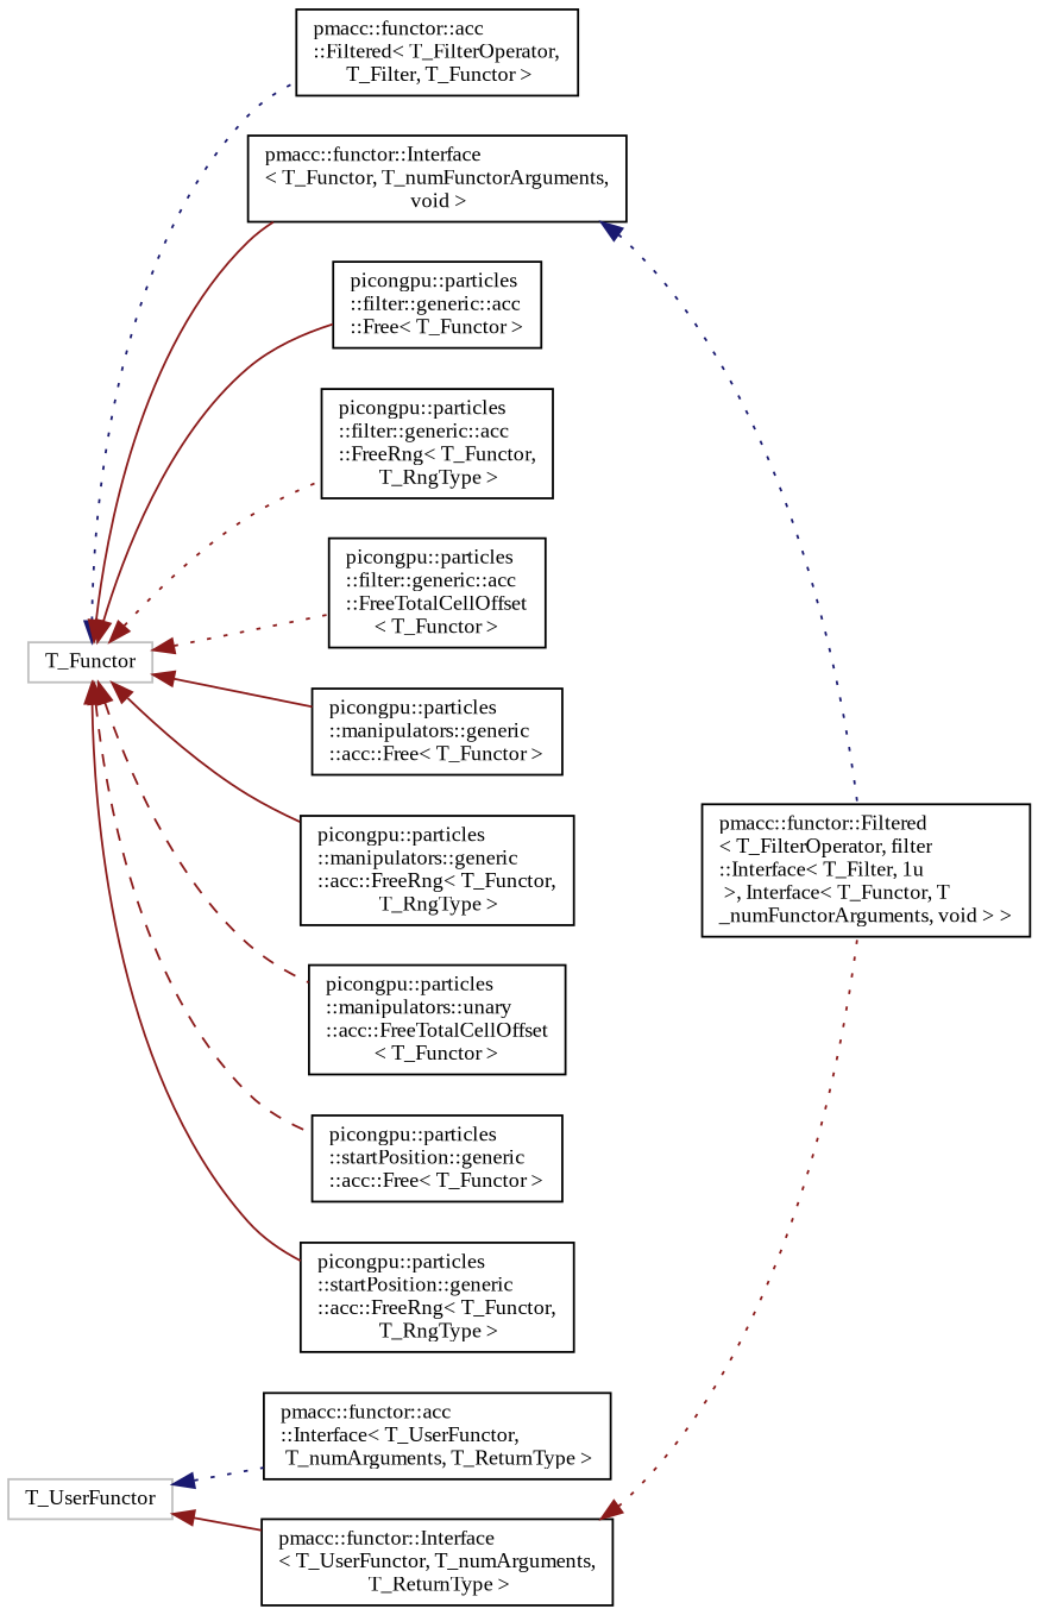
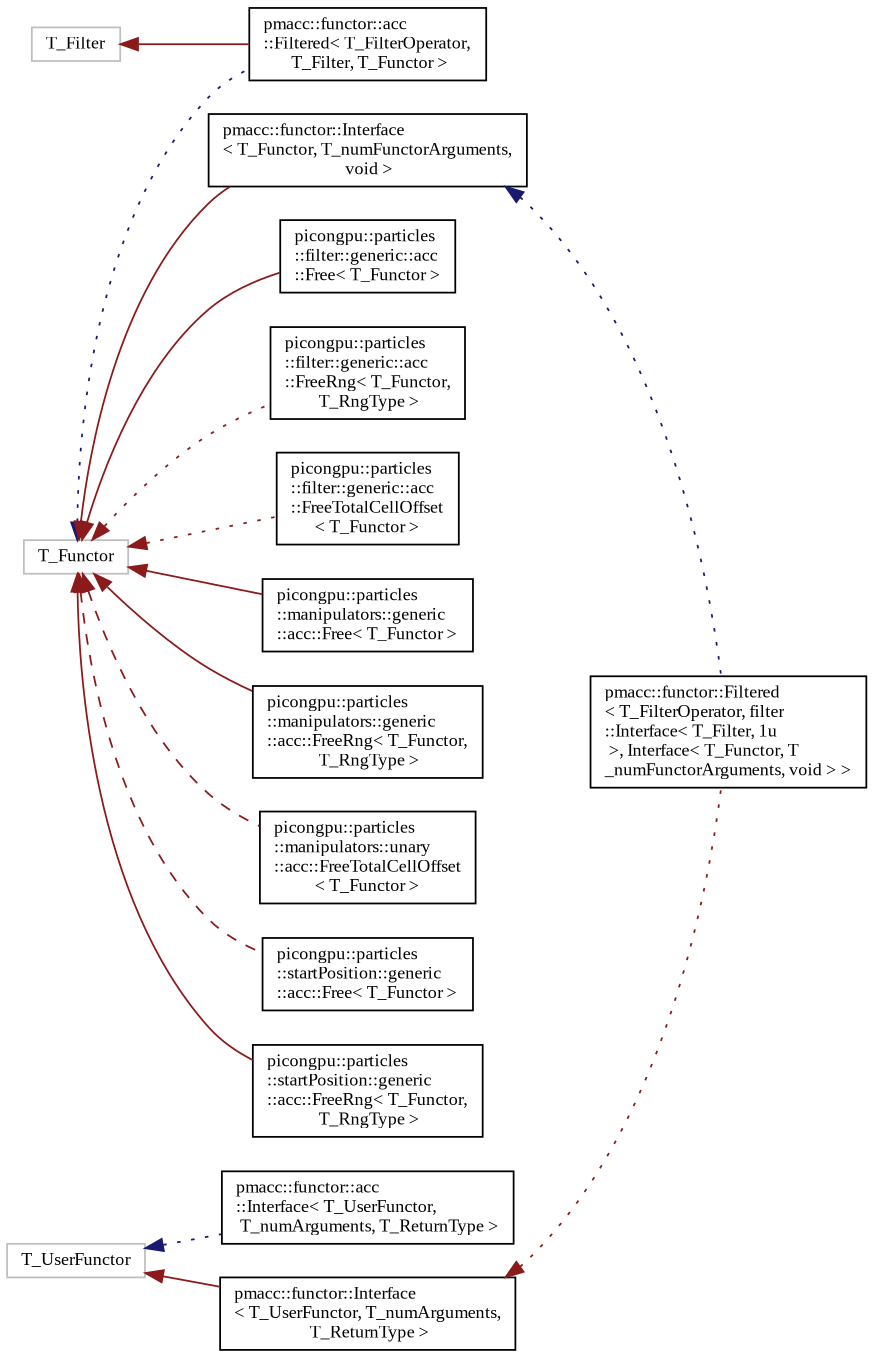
  digraph {
    rankdir=LR
    fontname="Liberation Serif"
    node [color=black fillcolor=white fontname="Liberation Serif" fontsize=10 shape=record style=filled]
    edge [color=firebrick4 dir=back fontname="Liberation Serif" fontsize=10 labelfontname=Helvetica labelfontsize=10 style=solid]
+   n1 [color=grey75 height=0.2 label=T_Filter width=0.4]
    n2 [height=0.2 label="pmacc::functor::acc\l::Filtered\< T_FilterOperator,\l T_Filter, T_Functor \>" width=0.4]
    n3 [color=grey75 height=0.2 label=T_Functor width=0.4]
    n4 [height=0.2 label="pmacc::functor::Interface\l\< T_Functor, T_numFunctorArguments,\l void \>" width=0.4]
    n5 [height=0.2 label="picongpu::particles\l::filter::generic::acc\l::Free\< T_Functor \>" width=0.4]
    n6 [height=0.2 label="picongpu::particles\l::filter::generic::acc\l::FreeRng\< T_Functor,\l T_RngType \>" width=0.4]
    n7 [height=0.2 label="picongpu::particles\l::filter::generic::acc\l::FreeTotalCellOffset\l\< T_Functor \>" width=0.4]
    n8 [height=0.2 label="picongpu::particles\l::manipulators::generic\l::acc::Free\< T_Functor \>" width=0.4]
    n9 [height=0.2 label="picongpu::particles\l::manipulators::generic\l::acc::FreeRng\< T_Functor,\l T_RngType \>" width=0.4]
    n10 [height=0.2 label="picongpu::particles\l::manipulators::unary\l::acc::FreeTotalCellOffset\l\< T_Functor \>" width=0.4]
    n11 [height=0.2 label="picongpu::particles\l::startPosition::generic\l::acc::Free\< T_Functor \>" width=0.4]
    n12 [height=0.2 label="picongpu::particles\l::startPosition::generic\l::acc::FreeRng\< T_Functor,\l T_RngType \>" width=0.4]
    n13 [height=0.2 label="pmacc::functor::Filtered\l\< T_FilterOperator, filter\l::Interface\< T_Filter, 1u\l \>, Interface\< T_Functor, T\l_numFunctorArguments, void \> \>" width=0.4]
    n14 [color=grey75 height=0.2 label=T_UserFunctor width=0.4]
    n15 [height=0.2 label="pmacc::functor::acc\l::Interface\< T_UserFunctor,\l T_numArguments, T_ReturnType \>" width=0.4]
    n16 [height=0.2 label="pmacc::functor::Interface\l\< T_UserFunctor, T_numArguments,\l T_ReturnType \>" width=0.4]
+   n1 -> n2
    n3 -> n2 [color=midnightblue style=dotted]
    n3 -> n4
    n3 -> n5
    n3 -> n6 [style=dotted]
    n3 -> n7 [style=dotted]
    n3 -> n8
    n3 -> n9
    n3 -> n10 [style=dashed]
    n3 -> n11 [style=dashed]
    n3 -> n12
    n4 -> n13 [color=midnightblue style=dotted]
    n14 -> n15 [color=midnightblue style=dotted]
    n14 -> n16
    n16 -> n13 [style=dotted]
  }
